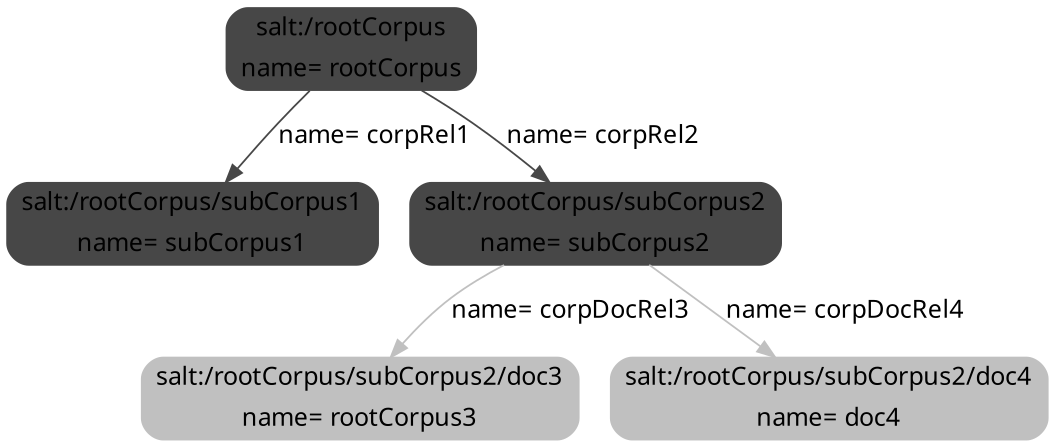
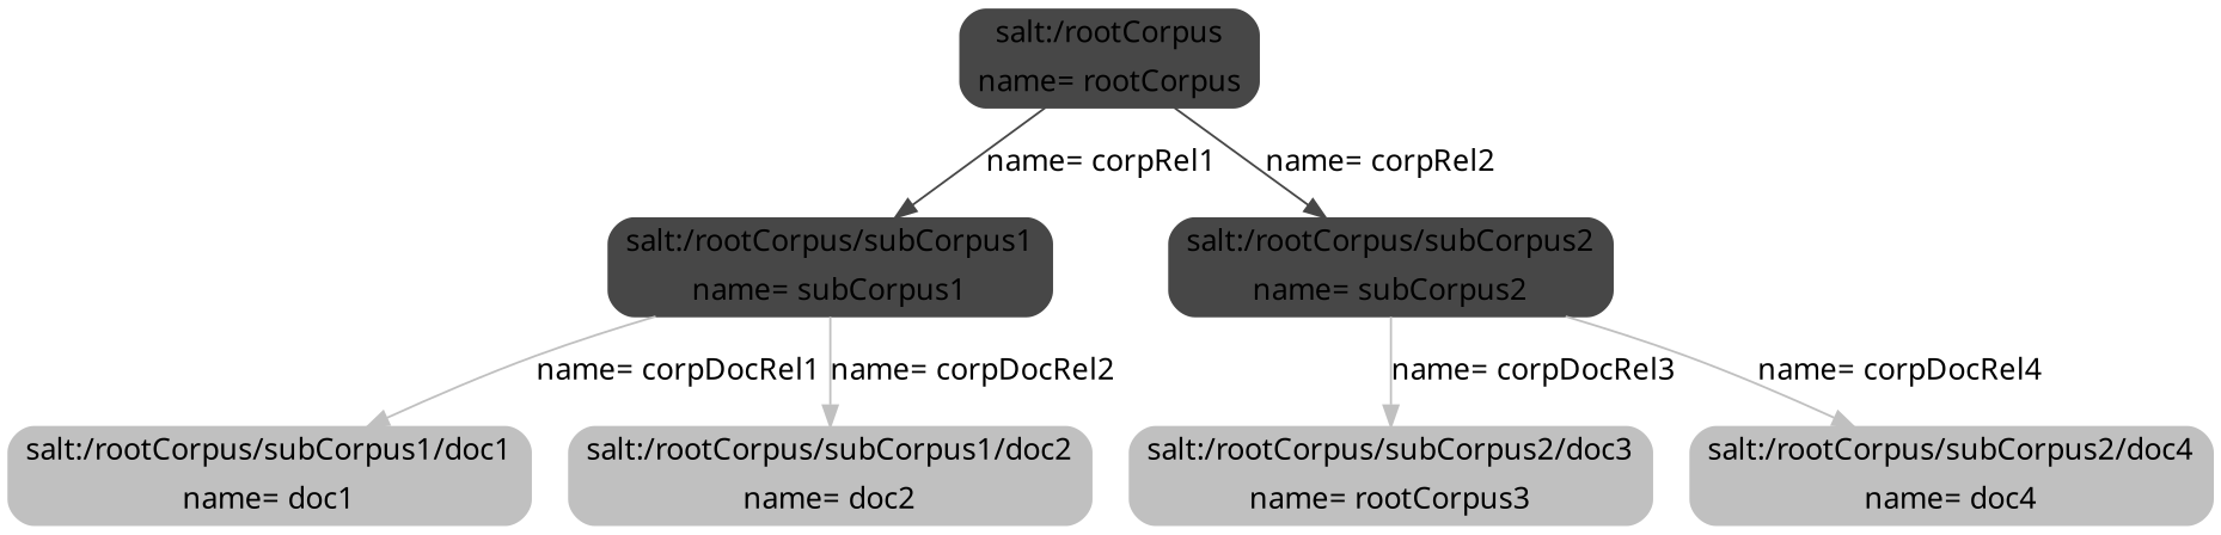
  digraph {
    fontname="Noto Sans"
    ordering=out
    node [color=gray fontname="Noto Sans" shape=Mrecord style=filled]
    edge [color=gray fontname="Noto Sans" style=filled]
    n1 [color=gray28 label="{{salt:/rootCorpus}|{name= rootCorpus}}"]
    n2 [color=gray28 label="{{salt:/rootCorpus/subCorpus1}|{name= subCorpus1}}"]
    n3 [color=gray28 label="{{salt:/rootCorpus/subCorpus2}|{name= subCorpus2}}"]
+   n4 [label="{{salt:/rootCorpus/subCorpus1/doc1}|{name= doc1}}"]
+   n5 [label="{{salt:/rootCorpus/subCorpus1/doc2}|{name= doc2}}"]
    n6 [label="{{salt:/rootCorpus/subCorpus2/doc3}|{name= rootCorpus3}}"]
    n7 [label="{{salt:/rootCorpus/subCorpus2/doc4}|{name= doc4}}"]
    n1 -> n2 [color=gray28 label="name= corpRel1"]
    n1 -> n3 [color=gray28 label="name= corpRel2"]
+   n2 -> n4 [label="name= corpDocRel1"]
+   n2 -> n5 [label="name= corpDocRel2"]
    n3 -> n6 [label="name= corpDocRel3"]
    n3 -> n7 [label="name= corpDocRel4"]
  }
